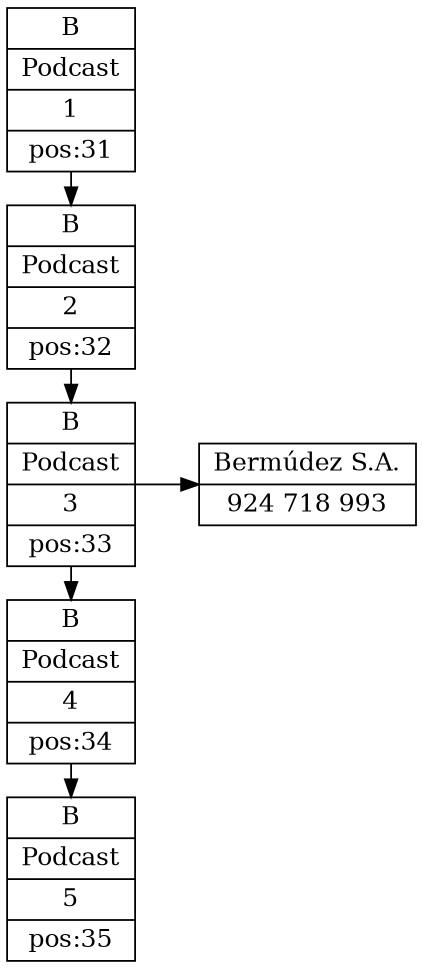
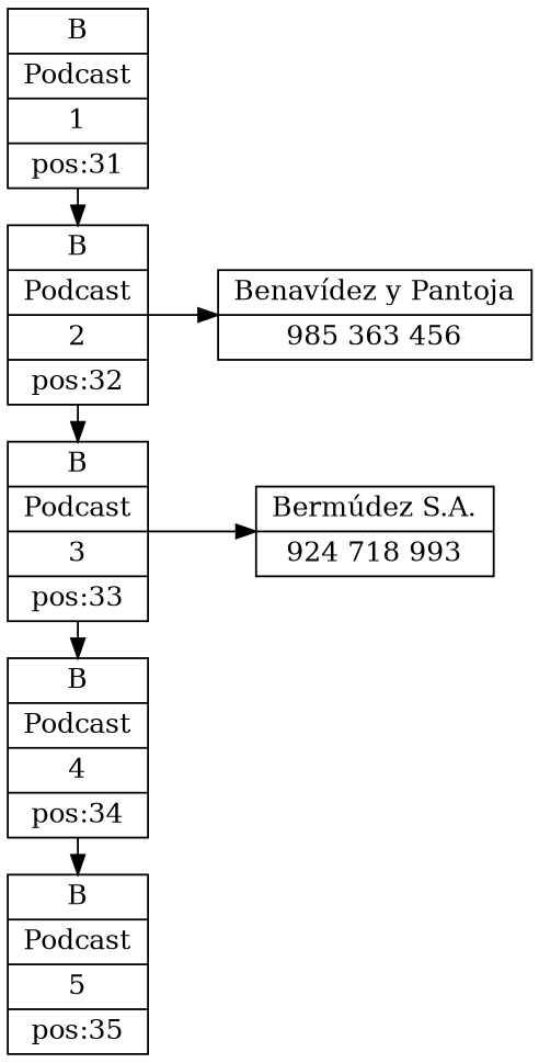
  digraph {
    splines=ortho
    rankdir=LR
    node [shape=record]
    n1 [label="B|Podcast|1|pos:31"]
    n2 [label="B|Podcast|2|pos:32"]
    n3 [label="B|Podcast|3|pos:33"]
    n4 [label="B|Podcast|4|pos:34"]
    n5 [label="B|Podcast|5|pos:35"]
+   n6 [label="Benavídez y Pantoja|985 363 456"]
    n7 [label="Bermúdez S.A.|924 718 993"]
    subgraph sub_1 {
      rank=same
      n1
      n2
      n3
      n4
      n5
    }
    n1 -> n2
    n2 -> n3
+   n2 -> n6
    n3 -> n4
    n3 -> n7
    n4 -> n5
  }
